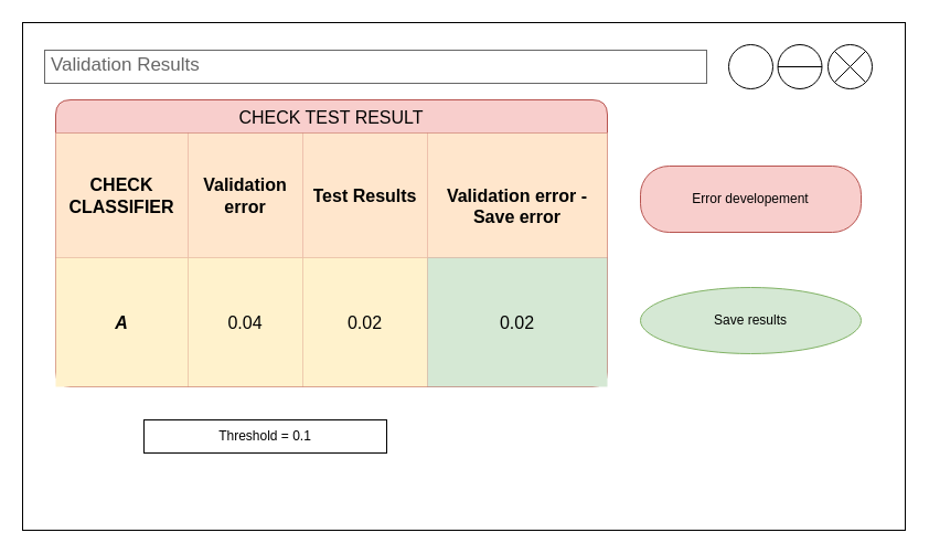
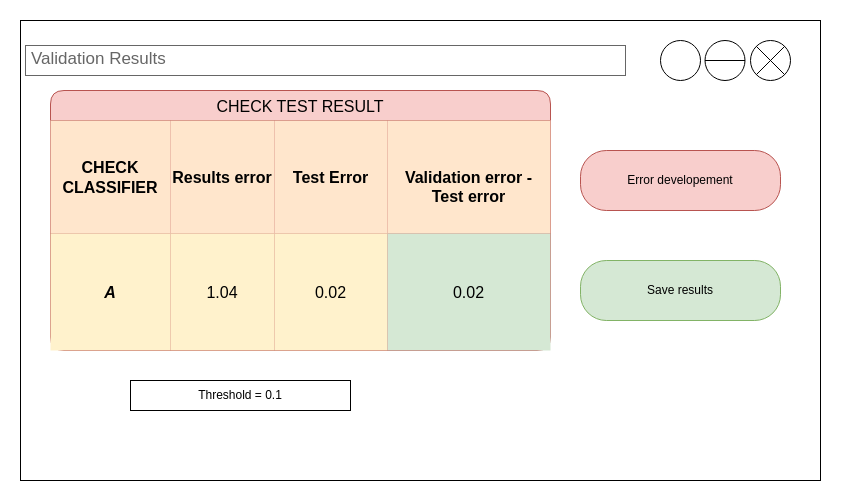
  <mxCell id="0" />
  <mxCell id="1" parent="0" />
  <mxCell id="2" value="" style="rounded=0;whiteSpace=wrap;html=1;" parent="1" vertex="1"><mxGeometry x="20" y="20" width="800" height="460" as="geometry" /></mxCell>
  <mxCell id="3" value="CHECK TEST RESULT" style="shape=table;startSize=30;container=1;collapsible=0;childLayout=tableLayout;strokeColor=#b85450;fontSize=16;fillColor=#f8cecc;perimeterSpacing=0;rounded=1;shadow=0;" parent="1" vertex="1"><mxGeometry x="50" y="90" width="500" height="260" as="geometry" /></mxCell>
  <mxCell id="4" value="" style="shape=tableRow;horizontal=0;startSize=0;swimlaneHead=0;swimlaneBody=0;strokeColor=inherit;top=0;left=0;bottom=0;right=0;collapsible=0;dropTarget=0;fillColor=none;points=[[0,0.5],[1,0.5]];portConstraint=eastwest;fontSize=16;" parent="3" vertex="1"><mxGeometry y="30" width="500" height="113" as="geometry" /></mxCell>
  <mxCell id="5" value="CHECK CLASSIFIER" style="shape=partialRectangle;html=1;whiteSpace=wrap;connectable=0;strokeColor=#d79b00;overflow=hidden;fillColor=#ffe6cc;top=0;left=0;bottom=0;right=0;pointerEvents=1;fontSize=16;fontStyle=1;" parent="4" vertex="1"><mxGeometry width="120" height="113" as="geometry"><mxRectangle width="120" height="113" as="alternateBounds" /></mxGeometry></mxCell>
- <mxCell id="6" value="Validation error" style="shape=partialRectangle;html=1;whiteSpace=wrap;connectable=0;strokeColor=#d79b00;overflow=hidden;fillColor=#ffe6cc;top=0;left=0;bottom=0;right=0;pointerEvents=1;fontSize=16;fontStyle=1;" parent="4" vertex="1"><mxGeometry x="120" width="104" height="113" as="geometry"><mxRectangle width="104" height="113" as="alternateBounds" /></mxGeometry></mxCell>
- <mxCell id="7" value="Test Results" style="shape=partialRectangle;html=1;whiteSpace=wrap;connectable=0;strokeColor=#d79b00;overflow=hidden;fillColor=#ffe6cc;top=0;left=0;bottom=0;right=0;pointerEvents=1;fontSize=16;fontStyle=1;" parent="4" vertex="1"><mxGeometry x="224" width="113" height="113" as="geometry"><mxRectangle width="113" height="113" as="alternateBounds" /></mxGeometry></mxCell>
- <mxCell id="8" value="&lt;br&gt;Validation error - Save error" style="shape=partialRectangle;html=1;whiteSpace=wrap;connectable=0;strokeColor=#d79b00;overflow=hidden;fillColor=#ffe6cc;top=0;left=0;bottom=0;right=0;pointerEvents=1;fontSize=16;fontStyle=1;" parent="4" vertex="1"><mxGeometry x="337" width="163" height="113" as="geometry"><mxRectangle width="163" height="113" as="alternateBounds" /></mxGeometry></mxCell>
+ <mxCell id="6" value="Results error" style="shape=partialRectangle;html=1;whiteSpace=wrap;connectable=0;strokeColor=#d79b00;overflow=hidden;fillColor=#ffe6cc;top=0;left=0;bottom=0;right=0;pointerEvents=1;fontSize=16;fontStyle=1;" parent="4" vertex="1"><mxGeometry x="120" width="104" height="113" as="geometry"><mxRectangle width="104" height="113" as="alternateBounds" /></mxGeometry></mxCell>
+ <mxCell id="7" value="Test Error" style="shape=partialRectangle;html=1;whiteSpace=wrap;connectable=0;strokeColor=#d79b00;overflow=hidden;fillColor=#ffe6cc;top=0;left=0;bottom=0;right=0;pointerEvents=1;fontSize=16;fontStyle=1;" parent="4" vertex="1"><mxGeometry x="224" width="113" height="113" as="geometry"><mxRectangle width="113" height="113" as="alternateBounds" /></mxGeometry></mxCell>
+ <mxCell id="8" value="&lt;br&gt;Validation error - Test error" style="shape=partialRectangle;html=1;whiteSpace=wrap;connectable=0;strokeColor=#d79b00;overflow=hidden;fillColor=#ffe6cc;top=0;left=0;bottom=0;right=0;pointerEvents=1;fontSize=16;fontStyle=1;" parent="4" vertex="1"><mxGeometry x="337" width="163" height="113" as="geometry"><mxRectangle width="163" height="113" as="alternateBounds" /></mxGeometry></mxCell>
  <mxCell id="9" value="" style="shape=tableRow;horizontal=0;startSize=0;swimlaneHead=0;swimlaneBody=0;strokeColor=inherit;top=0;left=0;bottom=0;right=0;collapsible=0;dropTarget=0;fillColor=none;points=[[0,0.5],[1,0.5]];portConstraint=eastwest;fontSize=16;" parent="3" vertex="1"><mxGeometry y="143" width="500" height="117" as="geometry" /></mxCell>
  <mxCell id="10" value="A" style="shape=partialRectangle;html=1;whiteSpace=wrap;connectable=0;strokeColor=#d6b656;overflow=hidden;fillColor=#fff2cc;top=0;left=0;bottom=0;right=0;pointerEvents=1;fontSize=16;fontStyle=3" parent="9" vertex="1"><mxGeometry width="120" height="117" as="geometry"><mxRectangle width="120" height="117" as="alternateBounds" /></mxGeometry></mxCell>
- <mxCell id="11" value="0.04" style="shape=partialRectangle;html=1;whiteSpace=wrap;connectable=0;strokeColor=#d6b656;overflow=hidden;fillColor=#fff2cc;top=0;left=0;bottom=0;right=0;pointerEvents=1;fontSize=16;" parent="9" vertex="1"><mxGeometry x="120" width="104" height="117" as="geometry"><mxRectangle width="104" height="117" as="alternateBounds" /></mxGeometry></mxCell>
+ <mxCell id="11" value="1.04" style="shape=partialRectangle;html=1;whiteSpace=wrap;connectable=0;strokeColor=#d6b656;overflow=hidden;fillColor=#fff2cc;top=0;left=0;bottom=0;right=0;pointerEvents=1;fontSize=16;" parent="9" vertex="1"><mxGeometry x="120" width="104" height="117" as="geometry"><mxRectangle width="104" height="117" as="alternateBounds" /></mxGeometry></mxCell>
  <mxCell id="12" value="0.02" style="shape=partialRectangle;html=1;whiteSpace=wrap;connectable=0;strokeColor=#d6b656;overflow=hidden;fillColor=#fff2cc;top=0;left=0;bottom=0;right=0;pointerEvents=1;fontSize=16;" parent="9" vertex="1"><mxGeometry x="224" width="113" height="117" as="geometry"><mxRectangle width="113" height="117" as="alternateBounds" /></mxGeometry></mxCell>
  <mxCell id="13" value="0.02" style="shape=partialRectangle;html=1;whiteSpace=wrap;connectable=0;strokeColor=#82b366;overflow=hidden;fillColor=#d5e8d4;top=0;left=0;bottom=0;right=0;pointerEvents=1;fontSize=16;" parent="9" vertex="1"><mxGeometry x="337" width="163" height="117" as="geometry"><mxRectangle width="163" height="117" as="alternateBounds" /></mxGeometry></mxCell>
- <mxCell id="14" value="Save results" style="ellipse;whiteSpace=wrap;html=1;fillColor=#d5e8d4;strokeColor=#82b366;arcSize=43;" parent="1" vertex="1"><mxGeometry x="580" y="260" width="200" height="60" as="geometry" /></mxCell>
+ <mxCell id="14" value="Save results" style="rounded=1;whiteSpace=wrap;html=1;fillColor=#d5e8d4;strokeColor=#82b366;arcSize=43;" parent="1" vertex="1"><mxGeometry x="580" y="260" width="200" height="60" as="geometry" /></mxCell>
  <mxCell id="15" value="Error developement" style="rounded=1;whiteSpace=wrap;html=1;fillColor=#f8cecc;strokeColor=#b85450;arcSize=43;" parent="1" vertex="1"><mxGeometry x="580" y="150" width="200" height="60" as="geometry" /></mxCell>
  <mxCell id="16" value="Threshold = 0.1" style="rounded=0;whiteSpace=wrap;html=1;" parent="1" vertex="1"><mxGeometry x="130" y="380" width="220" height="30" as="geometry" /></mxCell>
  <mxCell id="17" value="" style="ellipse;whiteSpace=wrap;html=1;aspect=fixed;" vertex="1" parent="1"><mxGeometry x="660" y="40" width="40" height="40" as="geometry" /></mxCell>
  <mxCell id="18" value="" style="shape=sumEllipse;perimeter=ellipsePerimeter;whiteSpace=wrap;html=1;backgroundOutline=1;" vertex="1" parent="1"><mxGeometry x="750" y="40" width="40" height="40" as="geometry" /></mxCell>
  <mxCell id="19" value="" style="shape=lineEllipse;perimeter=ellipsePerimeter;whiteSpace=wrap;html=1;backgroundOutline=1;" vertex="1" parent="1"><mxGeometry x="704.5" y="40" width="40" height="40" as="geometry" /></mxCell>
- <mxCell id="20" value="Validation Results" style="strokeWidth=1;shadow=0;dashed=0;align=center;html=1;shape=mxgraph.mockup.text.textBox;fontColor=#666666;align=left;fontSize=17;spacingLeft=4;spacingTop=-3;strokeColor=#666666;mainText=" vertex="1" parent="1"><mxGeometry x="40" y="45" width="600" height="30" as="geometry" /></mxCell>
+ <mxCell id="20" value="Validation Results" style="strokeWidth=1;shadow=0;dashed=0;align=center;html=1;shape=mxgraph.mockup.text.textBox;fontColor=#666666;align=left;fontSize=17;spacingLeft=4;spacingTop=-3;strokeColor=#666666;mainText=" vertex="1" parent="1"><mxGeometry x="25" y="45" width="600" height="30" as="geometry" /></mxCell>
